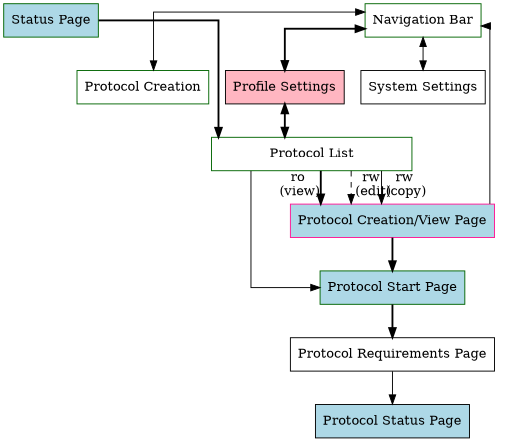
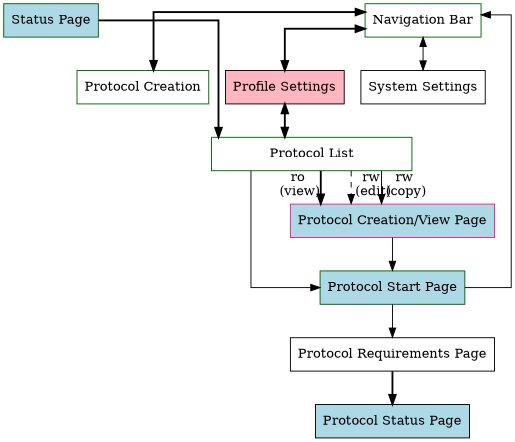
  digraph {
    splines=ortho
    node [color=darkgreen fillcolor=white fixedsize=false shape=rectangle style=filled]
    edge [style=solid]
    n1 [fillcolor=lightblue label="Status Page"]
    "Navigation Bar"
    "Protocol List" [width=3]
    n4 [label="Protocol Creation"]
    "Profile Settings" [color=black fillcolor=lightpink]
    "System Settings" [color=black]
    "Protocol Creation/View Page" [color=deeppink fillcolor=lightblue]
    "Protocol Start Page" [fillcolor=lightblue]
    "Protocol Requirements Page" [color=black]
    "Protocol Status Page" [color=black fillcolor=lightblue]
    subgraph sub_1 {
      rank=same
      n1
      "Navigation Bar"
    }
    n1 -> "Protocol List" [style=bold]
-   "Navigation Bar" -> n4 [dir=both]
+   "Navigation Bar" -> n4 [dir=both style=bold]
    "Navigation Bar" -> "Profile Settings" [dir=both style=bold]
    "Navigation Bar" -> "System Settings" [dir=both]
    "Protocol List" -> "Protocol Creation/View Page" [style=bold taillabel="ro\n (view)"]
    "Protocol List" -> "Protocol Creation/View Page" [style=dashed taillabel="rw\n (edit)"]
    "Protocol List" -> "Protocol Creation/View Page" [taillabel="rw\n (copy)"]
    "Protocol List" -> "Protocol Start Page"
    "Profile Settings" -> "Protocol List" [dir=both style=bold]
-   "Protocol Creation/View Page" -> "Navigation Bar"
-   "Protocol Creation/View Page" -> "Protocol Start Page" [style=bold]
-   "Protocol Start Page" -> "Protocol Requirements Page" [style=bold]
-   "Protocol Requirements Page" -> "Protocol Status Page"
+   "Protocol Start Page" -> "Navigation Bar"
+   "Protocol Creation/View Page" -> "Protocol Start Page"
+   "Protocol Start Page" -> "Protocol Requirements Page"
+   "Protocol Requirements Page" -> "Protocol Status Page" [style=bold]
  }
